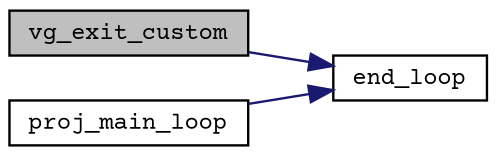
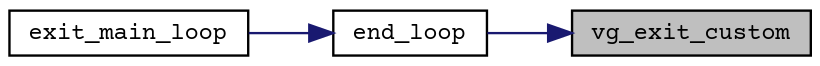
  digraph {
    fontname="Courier Prime"
    rankdir=RL
    node [color=black fillcolor=white fontname="Courier Prime" fontsize=10 shape=record style=filled]
    edge [color=midnightblue dir=back fontname="Courier Prime" fontsize=10 labelfontname=Helvetica labelfontsize=10 style=solid]
    n1 [fillcolor=grey75 fontcolor=black height=0.2 label=vg_exit_custom width=0.4]
    n2 [height=0.2 label=end_loop width=0.4]
-   n3 [height=0.2 label=proj_main_loop width=0.4]
-   n2 -> n1
+   n3 [height=0.2 label=exit_main_loop width=0.4]
+   n1 -> n2
    n2 -> n3
  }
